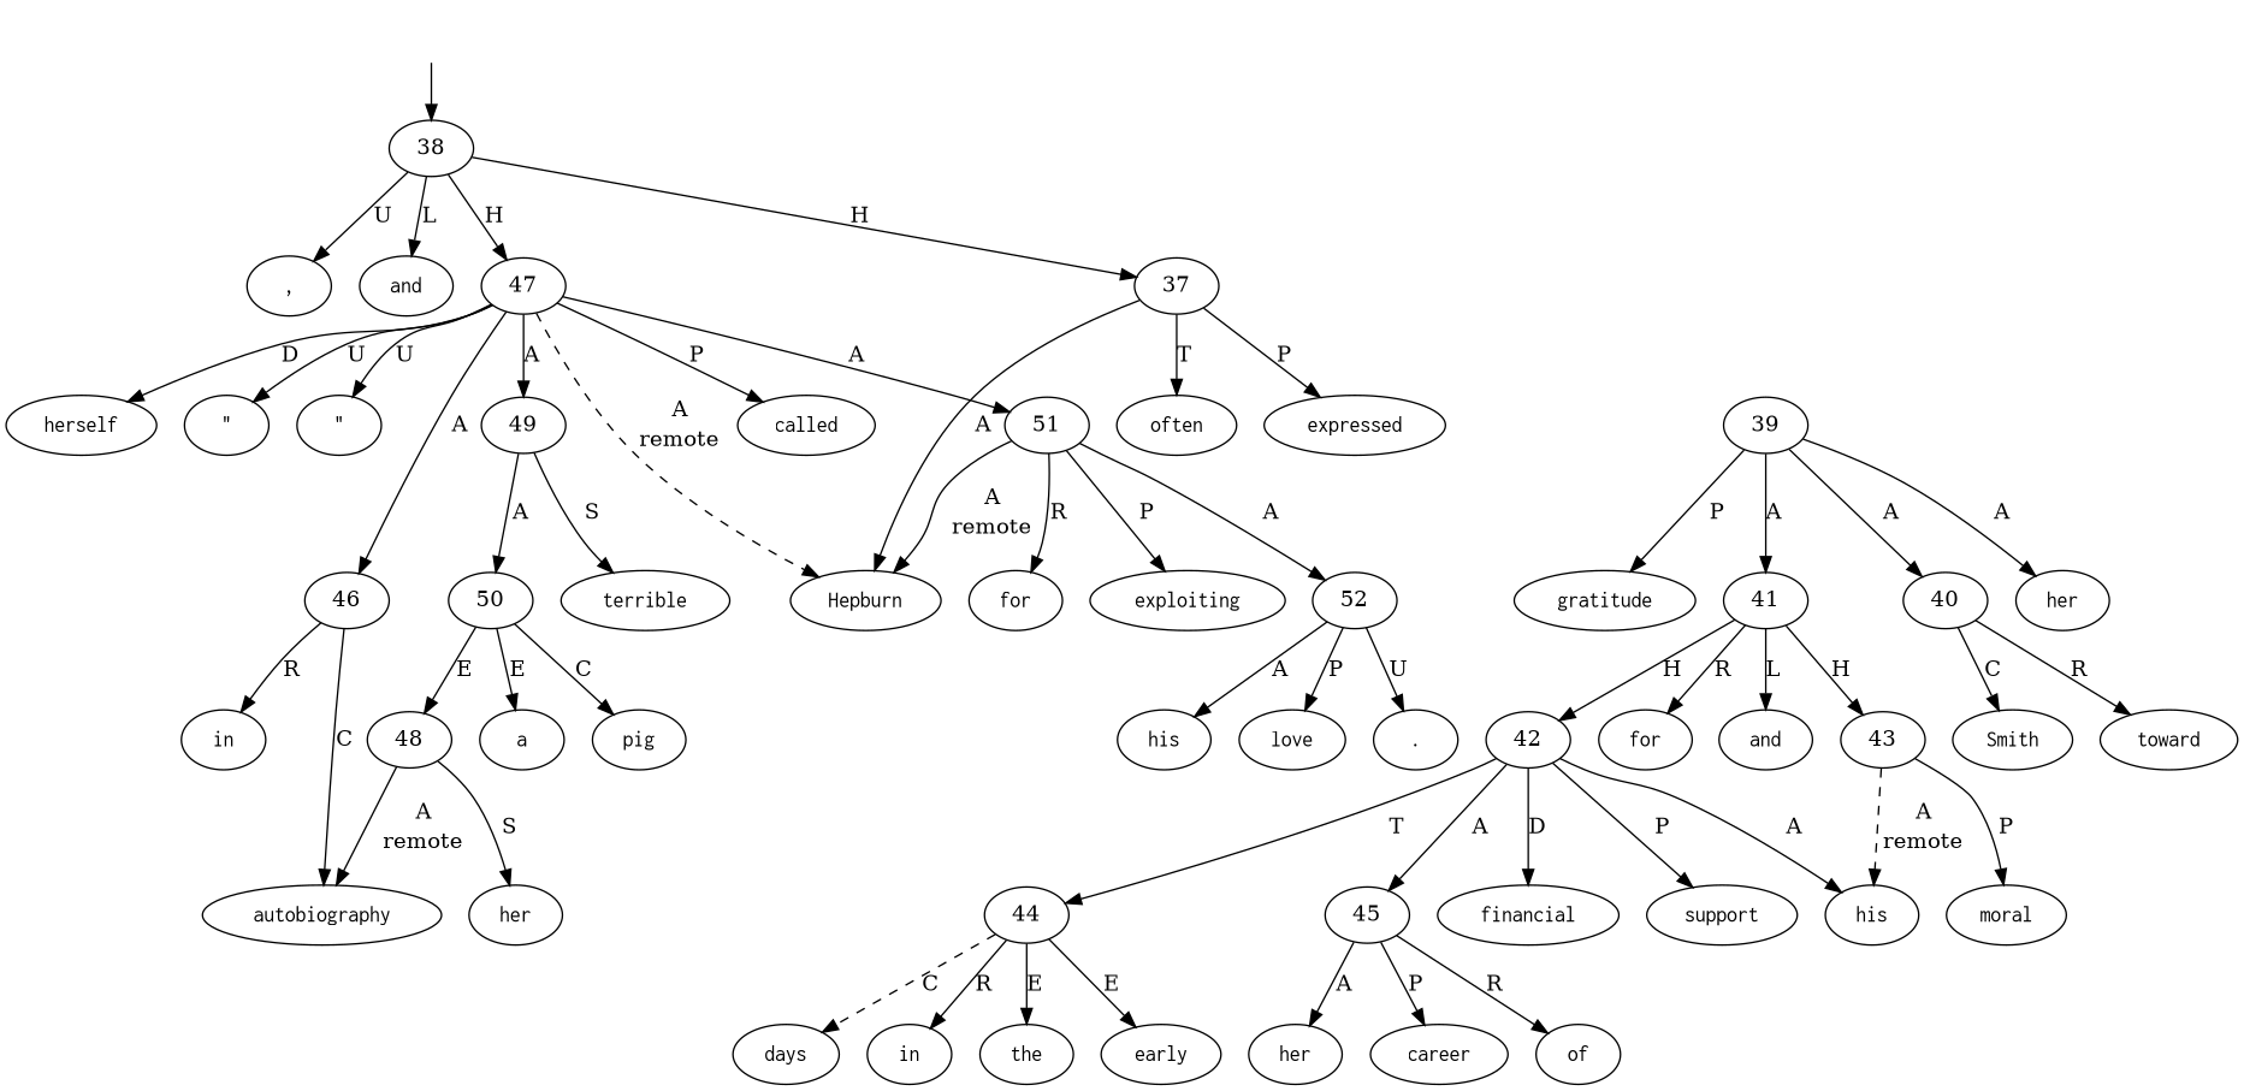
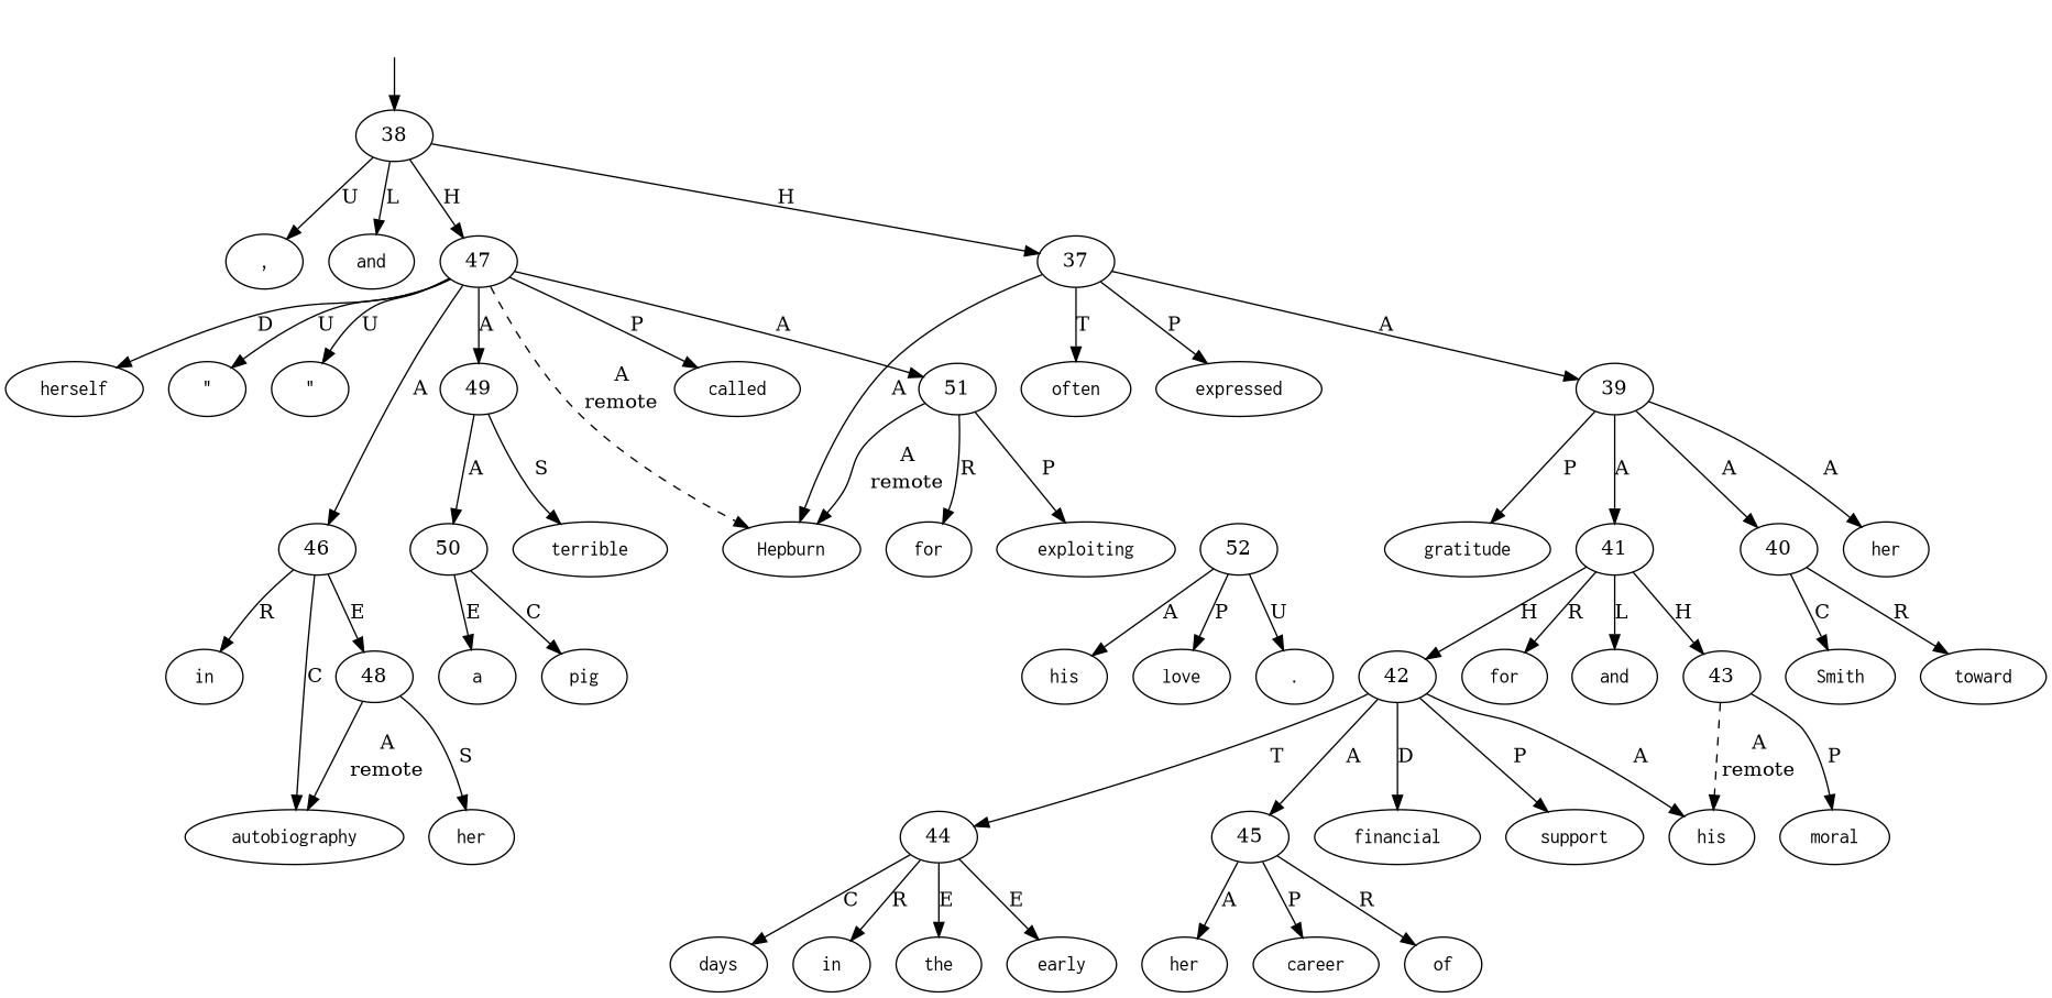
  digraph {
    node [shape=oval]
    top [style=invis shape=""]
    38 [shape=""]
    n3 [label=<<table align="center" border="0" cellspacing="0"><tr><td colspan="2"><font face="Courier">,</font></td></tr></table>>]
    n4 [label=<<table align="center" border="0" cellspacing="0"><tr><td colspan="2"><font face="Courier">and</font></td></tr></table>>]
    37 [shape=""]
    47 [shape=""]
    n7 [label=<<table align="center" border="0" cellspacing="0"><tr><td colspan="2"><font face="Courier">Hepburn</font></td></tr></table>>]
    n8 [label=<<table align="center" border="0" cellspacing="0"><tr><td colspan="2"><font face="Courier">often</font></td></tr></table>>]
    n9 [label=<<table align="center" border="0" cellspacing="0"><tr><td colspan="2"><font face="Courier">expressed</font></td></tr></table>>]
    39 [shape=""]
    n11 [label=<<table align="center" border="0" cellspacing="0"><tr><td colspan="2"><font face="Courier">called</font></td></tr></table>>]
    n12 [label=<<table align="center" border="0" cellspacing="0"><tr><td colspan="2"><font face="Courier">herself</font></td></tr></table>>]
    n13 [label=<<table align="center" border="0" cellspacing="0"><tr><td colspan="2"><font face="Courier">&quot;</font></td></tr></table>>]
    n14 [label=<<table align="center" border="0" cellspacing="0"><tr><td colspan="2"><font face="Courier">&quot;</font></td></tr></table>>]
    46 [shape=""]
    51 [shape=""]
    49 [shape=""]
    n18 [label=<<table align="center" border="0" cellspacing="0"><tr><td colspan="2"><font face="Courier">her</font></td></tr></table>>]
    n19 [label=<<table align="center" border="0" cellspacing="0"><tr><td colspan="2"><font face="Courier">gratitude</font></td></tr></table>>]
    n20 [label=<<table align="center" border="0" cellspacing="0"><tr><td colspan="2"><font face="Courier">toward</font></td></tr></table>>]
    n21 [label=<<table align="center" border="0" cellspacing="0"><tr><td colspan="2"><font face="Courier">Smith</font></td></tr></table>>]
    n22 [label=<<table align="center" border="0" cellspacing="0"><tr><td colspan="2"><font face="Courier">for</font></td></tr></table>>]
    n23 [label=<<table align="center" border="0" cellspacing="0"><tr><td colspan="2"><font face="Courier">his</font></td></tr></table>>]
    n24 [label=<<table align="center" border="0" cellspacing="0"><tr><td colspan="2"><font face="Courier">financial</font></td></tr></table>>]
    n25 [label=<<table align="center" border="0" cellspacing="0"><tr><td colspan="2"><font face="Courier">support</font></td></tr></table>>]
    n26 [label=<<table align="center" border="0" cellspacing="0"><tr><td colspan="2"><font face="Courier">and</font></td></tr></table>>]
    n27 [label=<<table align="center" border="0" cellspacing="0"><tr><td colspan="2"><font face="Courier">moral</font></td></tr></table>>]
    n28 [label=<<table align="center" border="0" cellspacing="0"><tr><td colspan="2"><font face="Courier">in</font></td></tr></table>>]
    n29 [label=<<table align="center" border="0" cellspacing="0"><tr><td colspan="2"><font face="Courier">the</font></td></tr></table>>]
    n30 [label=<<table align="center" border="0" cellspacing="0"><tr><td colspan="2"><font face="Courier">early</font></td></tr></table>>]
    n31 [label=<<table align="center" border="0" cellspacing="0"><tr><td colspan="2"><font face="Courier">days</font></td></tr></table>>]
    n32 [label=<<table align="center" border="0" cellspacing="0"><tr><td colspan="2"><font face="Courier">of</font></td></tr></table>>]
    n33 [label=<<table align="center" border="0" cellspacing="0"><tr><td colspan="2"><font face="Courier">her</font></td></tr></table>>]
    n34 [label=<<table align="center" border="0" cellspacing="0"><tr><td colspan="2"><font face="Courier">career</font></td></tr></table>>]
    n35 [label=<<table align="center" border="0" cellspacing="0"><tr><td colspan="2"><font face="Courier">in</font></td></tr></table>>]
    n36 [label=<<table align="center" border="0" cellspacing="0"><tr><td colspan="2"><font face="Courier">her</font></td></tr></table>>]
    n37 [label=<<table align="center" border="0" cellspacing="0"><tr><td colspan="2"><font face="Courier">autobiography</font></td></tr></table>>]
    n38 [label=<<table align="center" border="0" cellspacing="0"><tr><td colspan="2"><font face="Courier">a</font></td></tr></table>>]
    n39 [label=<<table align="center" border="0" cellspacing="0"><tr><td colspan="2"><font face="Courier">terrible</font></td></tr></table>>]
    n40 [label=<<table align="center" border="0" cellspacing="0"><tr><td colspan="2"><font face="Courier">pig</font></td></tr></table>>]
    n41 [label=<<table align="center" border="0" cellspacing="0"><tr><td colspan="2"><font face="Courier">for</font></td></tr></table>>]
    n42 [label=<<table align="center" border="0" cellspacing="0"><tr><td colspan="2"><font face="Courier">exploiting</font></td></tr></table>>]
    n43 [label=<<table align="center" border="0" cellspacing="0"><tr><td colspan="2"><font face="Courier">his</font></td></tr></table>>]
    n44 [label=<<table align="center" border="0" cellspacing="0"><tr><td colspan="2"><font face="Courier">love</font></td></tr></table>>]
    n45 [label=<<table align="center" border="0" cellspacing="0"><tr><td colspan="2"><font face="Courier">.</font></td></tr></table>>]
    41 [shape=""]
    40 [shape=""]
    42 [shape=""]
    43 [shape=""]
    48 [shape=""]
    52 [shape=""]
    50 [shape=""]
    44 [shape=""]
    45 [shape=""]
    top -> 38
    38 -> n3 [label=U]
    38 -> n4 [label=L]
    38 -> 37 [label=H]
    38 -> 47 [label=H]
    37 -> n7 [label=A]
    37 -> n8 [label=T]
    37 -> n9 [label=P]
+   37 -> 39 [label=A]
    47 -> n7 [label=<<table align="center" border="0" cellspacing="0"><tr><td colspan="1">A</td></tr><tr><td>remote</td></tr></table>> style=dashed]
    47 -> n11 [label=P]
    47 -> n12 [label=D]
    47 -> n13 [label=U]
    47 -> n14 [label=U]
    47 -> 46 [label=A]
    47 -> 51 [label=A]
    47 -> 49 [label=A]
    39 -> n18 [label=A]
    39 -> n19 [label=P]
    39 -> 41 [label=A]
    39 -> 40 [label=A]
    46 -> n35 [label=R]
    46 -> n37 [label=C]
-   50 -> 48 [label=E]
+   46 -> 48 [label=E]
    51 -> n7 [label=<<table align="center" border="0" cellspacing="0"><tr><td colspan="1">A</td></tr><tr><td>remote</td></tr></table>> style=solid]
    51 -> n41 [label=R]
    51 -> n42 [label=P]
-   51 -> 52 [label=A]
    49 -> n39 [label=S]
    49 -> 50 [label=A]
    41 -> n22 [label=R]
    41 -> n26 [label=L]
    41 -> 42 [label=H]
    41 -> 43 [label=H]
    40 -> n20 [label=R]
    40 -> n21 [label=C]
    42 -> n23 [label=A]
    42 -> n24 [label=D]
    42 -> n25 [label=P]
    42 -> 44 [label=T]
    42 -> 45 [label=A]
    43 -> n23 [label=<<table align="center" border="0" cellspacing="0"><tr><td colspan="1">A</td></tr><tr><td>remote</td></tr></table>> style=dashed]
    43 -> n27 [label=P]
    48 -> n36 [label=S]
    48 -> n37 [label=<<table align="center" border="0" cellspacing="0"><tr><td colspan="1">A</td></tr><tr><td>remote</td></tr></table>> style=solid]
    52 -> n43 [label=A]
    52 -> n44 [label=P]
    52 -> n45 [label=U]
    50 -> n38 [label=E]
    50 -> n40 [label=C]
    44 -> n28 [label=R]
    44 -> n29 [label=E]
    44 -> n30 [label=E]
-   44 -> n31 [label=C style=dashed]
+   44 -> n31 [label=C]
    45 -> n32 [label=R]
    45 -> n33 [label=A]
    45 -> n34 [label=P]
  }
